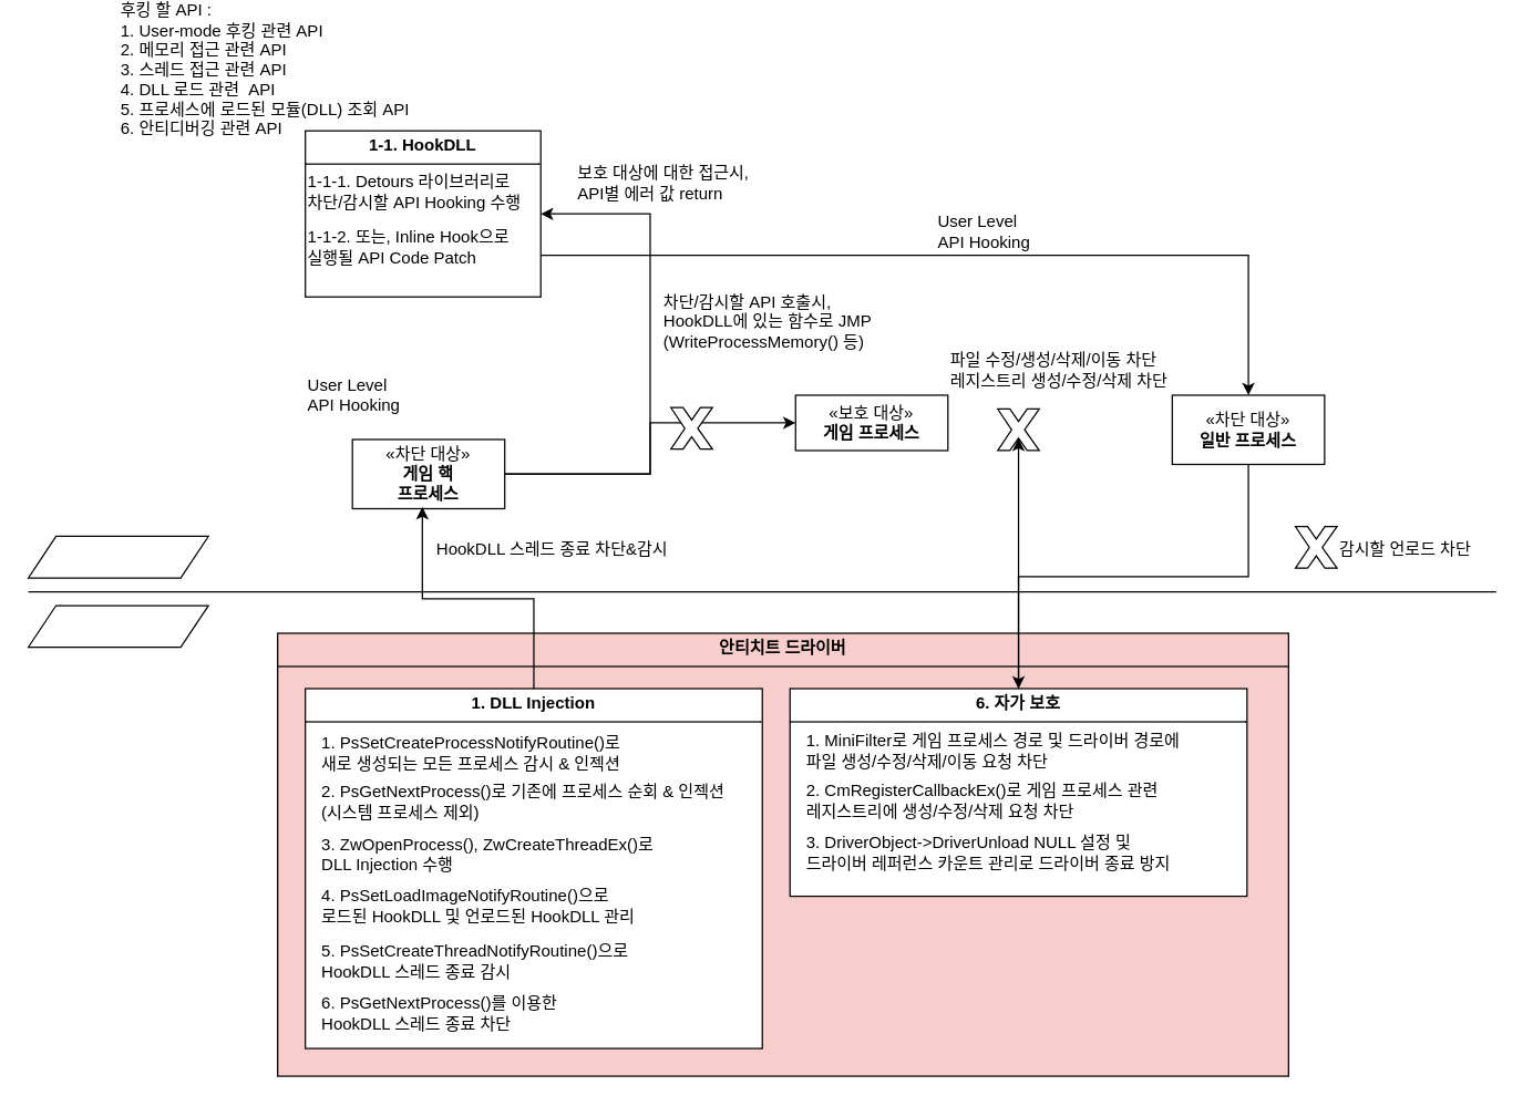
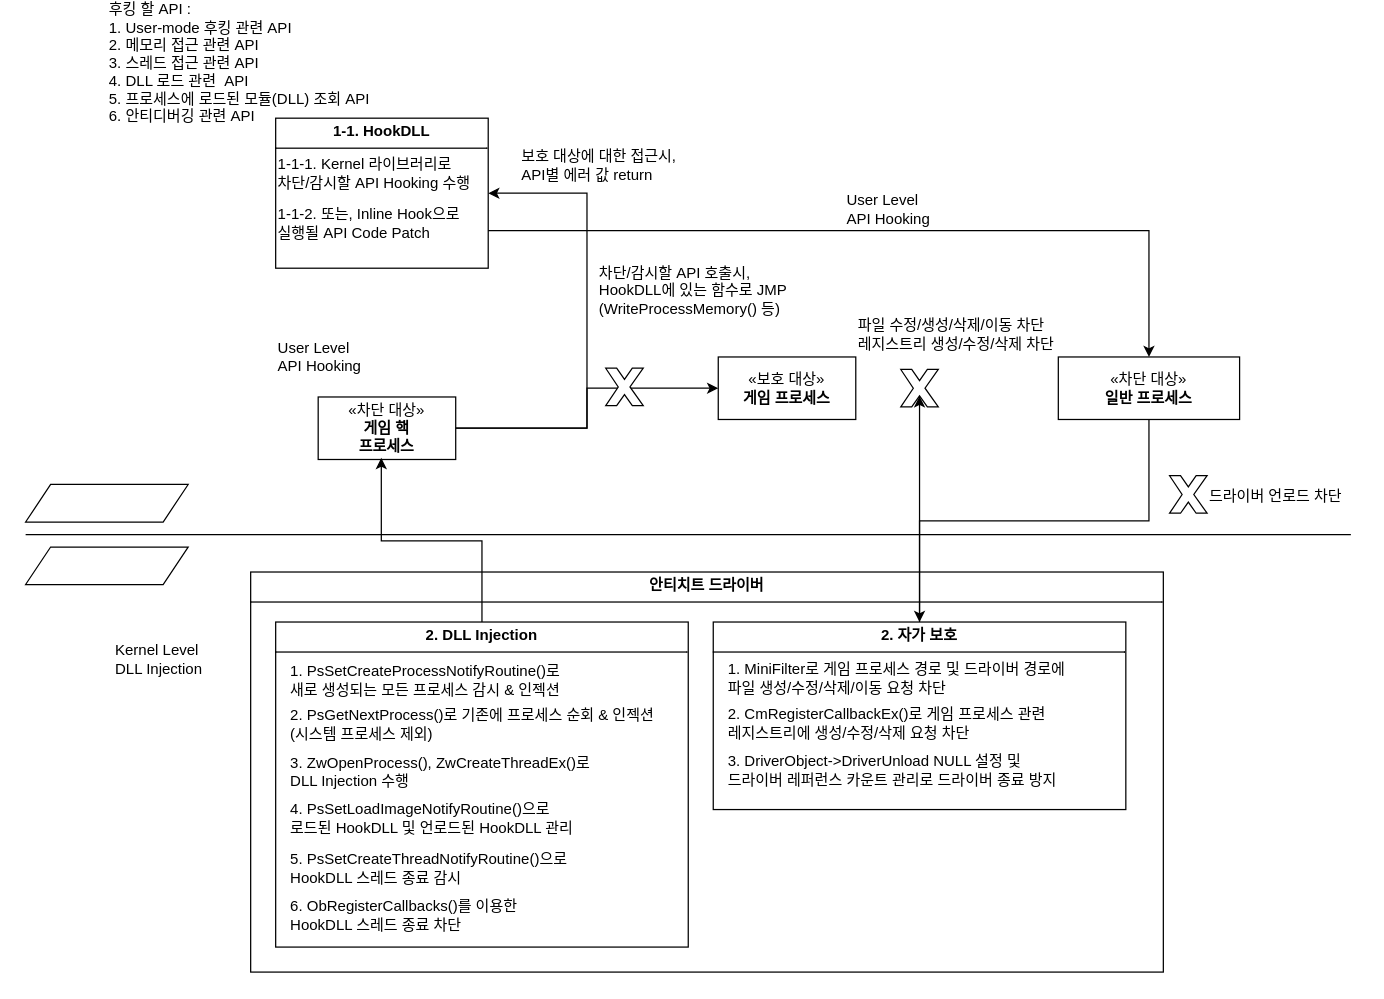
  <mxCell id="0" />
  <mxCell id="1" parent="0" />
- <mxCell id="2" value="&lt;p style=&quot;margin:0px;margin-top:4px;text-align:center;&quot;&gt;&lt;b&gt;안티치트 드라이버&lt;/b&gt;&lt;/p&gt;&lt;hr size=&quot;1&quot; style=&quot;border-style:solid;&quot;&gt;&lt;div style=&quot;height:2px;&quot;&gt;&lt;/div&gt;" style="verticalAlign=top;align=left;overflow=fill;html=1;whiteSpace=wrap;fillColor=#f8cecc;" vertex="1" parent="1"><mxGeometry x="200" y="452" width="730" height="320" as="geometry" /></mxCell>
- <mxCell id="3" value="«보호 대상»&lt;br&gt;&lt;b&gt;게임 프로세스&lt;/b&gt;" style="html=1;whiteSpace=wrap;" vertex="1" parent="1"><mxGeometry x="574" y="280" width="110" height="40" as="geometry" /></mxCell>
+ <mxCell id="2" value="&lt;p style=&quot;margin:0px;margin-top:4px;text-align:center;&quot;&gt;&lt;b&gt;안티치트 드라이버&lt;/b&gt;&lt;/p&gt;&lt;hr size=&quot;1&quot; style=&quot;border-style:solid;&quot;&gt;&lt;div style=&quot;height:2px;&quot;&gt;&lt;/div&gt;" style="verticalAlign=top;align=left;overflow=fill;html=1;whiteSpace=wrap;" vertex="1" parent="1"><mxGeometry x="200" y="452" width="730" height="320" as="geometry" /></mxCell>
+ <mxCell id="3" value="«보호 대상»&lt;br&gt;&lt;b&gt;게임 프로세스&lt;/b&gt;" style="html=1;whiteSpace=wrap;" vertex="1" parent="1"><mxGeometry x="574" y="280" width="110" height="50" as="geometry" /></mxCell>
  <mxCell id="4" value="" style="endArrow=none;html=1;rounded=0;" edge="1" parent="1"><mxGeometry width="50" height="50" relative="1" as="geometry"><mxPoint x="20" y="422" as="sourcePoint" /><mxPoint x="1080" y="422" as="targetPoint" /></mxGeometry></mxCell>
  <mxCell id="5" style="edgeStyle=orthogonalEdgeStyle;rounded=0;orthogonalLoop=1;jettySize=auto;html=1;entryX=1;entryY=0.5;entryDx=0;entryDy=0;exitX=1;exitY=0.5;exitDx=0;exitDy=0;" edge="1" parent="1" target="9"><mxGeometry relative="1" as="geometry"><mxPoint x="363" y="337" as="sourcePoint" /><mxPoint x="389" y="182" as="targetPoint" /><Array as="points"><mxPoint x="469" y="337" /><mxPoint x="469" y="149" /></Array></mxGeometry></mxCell>
  <mxCell id="6" style="edgeStyle=orthogonalEdgeStyle;rounded=0;orthogonalLoop=1;jettySize=auto;html=1;" edge="1" parent="1" source="7" target="3"><mxGeometry relative="1" as="geometry" /></mxCell>
  <mxCell id="7" value="«차단 대상»&lt;br&gt;&lt;b&gt;게임 핵&lt;/b&gt;&lt;div&gt;&lt;b&gt;프로세스&lt;/b&gt;&lt;/div&gt;" style="html=1;whiteSpace=wrap;" vertex="1" parent="1"><mxGeometry x="254" y="312" width="110" height="50" as="geometry" /></mxCell>
  <mxCell id="8" value="" style="group" vertex="1" connectable="0" parent="1"><mxGeometry x="219.999" y="89" width="170.001" height="120" as="geometry" /></mxCell>
  <mxCell id="9" value="&lt;p style=&quot;margin:0px;margin-top:4px;text-align:center;&quot;&gt;&lt;b&gt;1-1. HookDLL&lt;/b&gt;&lt;/p&gt;&lt;hr size=&quot;1&quot; style=&quot;border-style:solid;&quot;&gt;&lt;div style=&quot;height:2px;&quot;&gt;&lt;/div&gt;" style="verticalAlign=top;align=left;overflow=fill;html=1;whiteSpace=wrap;" vertex="1" parent="8"><mxGeometry x="0.001" width="170" height="120" as="geometry" /></mxCell>
- <mxCell id="10" value="1-1-1. Detours 라이브러리로&lt;div&gt;차단/감시할 API Hooking 수행&lt;/div&gt;" style="text;html=1;align=left;verticalAlign=middle;whiteSpace=wrap;rounded=0;" vertex="1" parent="8"><mxGeometry y="39" width="170" height="10" as="geometry" /></mxCell>
+ <mxCell id="10" value="1-1-1. Kernel 라이브러리로&lt;div&gt;차단/감시할 API Hooking 수행&lt;/div&gt;" style="text;html=1;align=left;verticalAlign=middle;whiteSpace=wrap;rounded=0;" vertex="1" parent="8"><mxGeometry y="39" width="170" height="10" as="geometry" /></mxCell>
  <mxCell id="11" value="1-1-2. 또는, Inline Hook으로 실행될 API Code Patch" style="text;html=1;align=left;verticalAlign=middle;whiteSpace=wrap;rounded=0;" vertex="1" parent="8"><mxGeometry y="79" width="154.545" height="10" as="geometry" /></mxCell>
  <mxCell id="12" value="&lt;div&gt;차단/감시할 API 호출시, HookDLL에 있는 함수로 JMP&lt;/div&gt;&lt;div&gt;(&lt;span style=&quot;background-color: transparent; color: light-dark(rgb(0, 0, 0), rgb(255, 255, 255));&quot;&gt;WriteProcessMemory() 등&lt;/span&gt;&lt;span style=&quot;background-color: transparent; color: light-dark(rgb(0, 0, 0), rgb(255, 255, 255));&quot;&gt;)&lt;/span&gt;&lt;/div&gt;" style="text;html=1;align=left;verticalAlign=middle;whiteSpace=wrap;rounded=0;" vertex="1" parent="1"><mxGeometry x="477" y="202" width="164.55" height="50" as="geometry" /></mxCell>
  <mxCell id="13" style="edgeStyle=orthogonalEdgeStyle;rounded=0;orthogonalLoop=1;jettySize=auto;html=1;" edge="1" parent="1" source="14" target="22"><mxGeometry relative="1" as="geometry" /></mxCell>
- <mxCell id="14" value="«차단 대상»&lt;br&gt;&lt;b&gt;일반 프로세스&lt;/b&gt;" style="html=1;whiteSpace=wrap;" vertex="1" parent="1"><mxGeometry x="846" y="280" width="110" height="50" as="geometry" /></mxCell>
+ <mxCell id="14" value="«차단 대상»&lt;br&gt;&lt;b&gt;일반 프로세스&lt;/b&gt;" style="html=1;whiteSpace=wrap;" vertex="1" parent="1"><mxGeometry x="846" y="280" width="145" height="50" as="geometry" /></mxCell>
  <mxCell id="15" style="edgeStyle=orthogonalEdgeStyle;rounded=0;orthogonalLoop=1;jettySize=auto;html=1;entryX=0.459;entryY=0.974;entryDx=0;entryDy=0;entryPerimeter=0;" edge="1" parent="1" source="16" target="7"><mxGeometry relative="1" as="geometry"><mxPoint x="420" y="332" as="targetPoint" /></mxGeometry></mxCell>
- <mxCell id="16" value="&lt;p style=&quot;margin:0px;margin-top:4px;text-align:center;&quot;&gt;&lt;b&gt;1. DLL Injection&lt;/b&gt;&lt;/p&gt;&lt;hr size=&quot;1&quot; style=&quot;border-style:solid;&quot;&gt;&lt;div style=&quot;height:2px;&quot;&gt;&lt;/div&gt;" style="verticalAlign=top;align=left;overflow=fill;html=1;whiteSpace=wrap;" vertex="1" parent="1"><mxGeometry x="220" y="492" width="330" height="260" as="geometry" /></mxCell>
+ <mxCell id="16" value="&lt;p style=&quot;margin:0px;margin-top:4px;text-align:center;&quot;&gt;&lt;b&gt;2. DLL Injection&lt;/b&gt;&lt;/p&gt;&lt;hr size=&quot;1&quot; style=&quot;border-style:solid;&quot;&gt;&lt;div style=&quot;height:2px;&quot;&gt;&lt;/div&gt;" style="verticalAlign=top;align=left;overflow=fill;html=1;whiteSpace=wrap;" vertex="1" parent="1"><mxGeometry x="220" y="492" width="330" height="260" as="geometry" /></mxCell>
  <mxCell id="17" value="1.&amp;nbsp;PsSetCreateProcessNotifyRoutine()로&amp;nbsp;&lt;div&gt;새로 생성되는 모든 프로세스 감시 &amp;amp; 인젝션&lt;/div&gt;" style="text;html=1;align=left;verticalAlign=middle;whiteSpace=wrap;rounded=0;" vertex="1" parent="1"><mxGeometry x="230" y="532.005" width="320" height="13.846" as="geometry" /></mxCell>
  <mxCell id="18" value="2.&amp;nbsp;PsGetNextProcess()로 기존에 프로세스 순회 &amp;amp; 인젝션 (시스템 프로세스 제외)&amp;nbsp;" style="text;html=1;align=left;verticalAlign=middle;whiteSpace=wrap;rounded=0;" vertex="1" parent="1"><mxGeometry x="230" y="567" width="310" height="13.85" as="geometry" /></mxCell>
  <mxCell id="19" value="3.&amp;nbsp;&lt;span style=&quot;background-color: transparent; color: light-dark(rgb(0, 0, 0), rgb(255, 255, 255));&quot;&gt;ZwOpenProcess(), ZwCreateThreadEx()로&lt;/span&gt;&lt;div&gt;&lt;span style=&quot;background-color: transparent; color: light-dark(rgb(0, 0, 0), rgb(255, 255, 255));&quot;&gt;DLL Injection 수행&lt;/span&gt;&lt;/div&gt;" style="text;html=1;align=left;verticalAlign=middle;whiteSpace=wrap;rounded=0;" vertex="1" parent="1"><mxGeometry x="230" y="605.002" width="300" height="13.846" as="geometry" /></mxCell>
  <mxCell id="20" value="4.&amp;nbsp;&lt;span style=&quot;background-color: transparent; color: light-dark(rgb(0, 0, 0), rgb(255, 255, 255));&quot;&gt;PsSetLoadImageNotifyRoutine()으로&lt;/span&gt;&lt;div&gt;&lt;span style=&quot;background-color: transparent; color: light-dark(rgb(0, 0, 0), rgb(255, 255, 255));&quot;&gt;로드된 HookDLL 및 언로드된 HookDLL 관리&lt;/span&gt;&lt;/div&gt;" style="text;html=1;align=left;verticalAlign=middle;whiteSpace=wrap;rounded=0;" vertex="1" parent="1"><mxGeometry x="230" y="642.002" width="300" height="13.846" as="geometry" /></mxCell>
  <mxCell id="21" value="5.&amp;nbsp;&lt;span style=&quot;color: rgba(0, 0, 0, 0); font-family: monospace; font-size: 0px; text-wrap-mode: nowrap;&quot;&gt;%3CmxGraphModel%3E%3Croot%3E%3CmxCell%20id%3D%220%22%2F%3E%3CmxCell%20id%3D%221%22%20parent%3D%220%22%2F%3E%3CmxCell%20id%3D%222%22%20value%3D%224.%26amp%3Bnbsp%3B%26lt%3Bspan%20style%3D%26quot%3Bbackground-color%3A%20transparent%3B%20color%3A%20light-dark(rgb(0%2C%200%2C%200)%2C%20rgb(255%2C%20255%2C%20255))%3B%26quot%3B%26gt%3BPsSetLoadImageNotifyRoutine()%EC%9C%BC%EB%A1%9C%26lt%3B%2Fspan%26gt%3B%26lt%3Bdiv%26gt%3B%26lt%3Bspan%20style%3D%26quot%3Bbackground-color%3A%20transparent%3B%20color%3A%20light-dark(rgb(0%2C%200%2C%200)%2C%20rgb(255%2C%20255%2C%20255))%3B%26quot%3B%26gt%3B%EB%A1%9C%EB%93%9C%EB%90%9C%20HookDLL%20%EB%B0%8F%20%EC%96%B8%EB%A1%9C%EB%93%9C%EB%90%9C%20HookDll%20%EA%B4%80%EB%A6%AC%26lt%3B%2Fspan%26gt%3B%26lt%3B%2Fdiv%26gt%3B%22%20style%3D%22text%3Bhtml%3D1%3Balign%3Dleft%3BverticalAlign%3Dmiddle%3BwhiteSpace%3Dwrap%3Brounded%3D0%3B%22%20vertex%3D%221%22%20parent%3D%221%22%3E%3CmxGeometry%20x%3D%22250%22%20y%3D%22660.002%22%20width%3D%22300%22%20height%3D%2213.846%22%20as%3D%22geometry%22%2F%3E%3C%2FmxCell%3E%3C%2Froot%3E%3C%2FmxGraphModel%3E&lt;/span&gt;PsSetCreateThreadNotifyRoutine()으로&lt;div&gt;HookDLL 스레드 종료 감시&amp;nbsp;&lt;/div&gt;" style="text;html=1;align=left;verticalAlign=middle;whiteSpace=wrap;rounded=0;" vertex="1" parent="1"><mxGeometry x="230" y="682.002" width="300" height="13.846" as="geometry" /></mxCell>
- <mxCell id="22" value="&lt;p style=&quot;margin:0px;margin-top:4px;text-align:center;&quot;&gt;&lt;b&gt;6. 자가 보호&lt;/b&gt;&lt;/p&gt;&lt;hr size=&quot;1&quot; style=&quot;border-style:solid;&quot;&gt;&lt;div style=&quot;height:2px;&quot;&gt;&lt;/div&gt;" style="verticalAlign=top;align=left;overflow=fill;html=1;whiteSpace=wrap;" vertex="1" parent="1"><mxGeometry x="570" y="492" width="330" height="150" as="geometry" /></mxCell>
+ <mxCell id="22" value="&lt;p style=&quot;margin:0px;margin-top:4px;text-align:center;&quot;&gt;&lt;b&gt;2. 자가 보호&lt;/b&gt;&lt;/p&gt;&lt;hr size=&quot;1&quot; style=&quot;border-style:solid;&quot;&gt;&lt;div style=&quot;height:2px;&quot;&gt;&lt;/div&gt;" style="verticalAlign=top;align=left;overflow=fill;html=1;whiteSpace=wrap;" vertex="1" parent="1"><mxGeometry x="570" y="492" width="330" height="150" as="geometry" /></mxCell>
  <mxCell id="23" value="1. MiniFilter로 게임 프로세스 경로 및 드라이버 경로에&lt;br&gt;&lt;div&gt;파일 생성/수정/삭제/이동 요청 차단&lt;/div&gt;" style="text;html=1;align=left;verticalAlign=middle;whiteSpace=wrap;rounded=0;" vertex="1" parent="1"><mxGeometry x="580" y="532" width="320" height="10" as="geometry" /></mxCell>
  <mxCell id="24" value="2.&amp;nbsp;CmRegisterCallbackEx()로 게임 프로세스 관련&lt;div&gt;레지스트리에 생성/수정&lt;span style=&quot;background-color: transparent; color: light-dark(rgb(0, 0, 0), rgb(255, 255, 255));&quot;&gt;/삭제 요청 차단&lt;/span&gt;&lt;/div&gt;" style="text;html=1;align=left;verticalAlign=middle;whiteSpace=wrap;rounded=0;" vertex="1" parent="1"><mxGeometry x="580" y="568" width="300" height="10" as="geometry" /></mxCell>
- <mxCell id="25" value="6.&amp;nbsp;PsGetNextProcess()를 이용한&lt;div&gt;HookDLL 스레드 종료 차단&lt;/div&gt;" style="text;html=1;align=left;verticalAlign=middle;whiteSpace=wrap;rounded=0;" vertex="1" parent="1"><mxGeometry x="230" y="722" width="300" height="10" as="geometry" /></mxCell>
+ <mxCell id="25" value="6.&amp;nbsp;ObRegisterCallbacks()를 이용한&lt;div&gt;HookDLL 스레드 종료 차단&lt;/div&gt;" style="text;html=1;align=left;verticalAlign=middle;whiteSpace=wrap;rounded=0;" vertex="1" parent="1"><mxGeometry x="230" y="722" width="300" height="10" as="geometry" /></mxCell>
  <mxCell id="26" value="" style="shape=parallelogram;perimeter=parallelogramPerimeter;whiteSpace=wrap;html=1;fixedSize=1;" vertex="1" parent="1"><mxGeometry x="20" y="432" width="130" height="30" as="geometry" /></mxCell>
  <mxCell id="27" value="" style="shape=parallelogram;perimeter=parallelogramPerimeter;whiteSpace=wrap;html=1;fixedSize=1;" vertex="1" parent="1"><mxGeometry x="20" y="382" width="130" height="30" as="geometry" /></mxCell>
  <mxCell id="28" value="3.&amp;nbsp;DriverObject-&amp;gt;DriverUnload NULL 설정 및&lt;br&gt;드라이버 레퍼런스 카운트 관리로 드라이버 종료 방지" style="text;html=1;align=left;verticalAlign=middle;whiteSpace=wrap;rounded=0;" vertex="1" parent="1"><mxGeometry x="580" y="605.85" width="300" height="10" as="geometry" /></mxCell>
  <mxCell id="29" value="" style="verticalLabelPosition=bottom;verticalAlign=top;html=1;shape=mxgraph.basic.x" vertex="1" parent="1"><mxGeometry x="720" y="290" width="30" height="30" as="geometry" /></mxCell>
  <mxCell id="30" style="edgeStyle=orthogonalEdgeStyle;rounded=0;orthogonalLoop=1;jettySize=auto;html=1;entryX=0.5;entryY=0.71;entryDx=0;entryDy=0;entryPerimeter=0;" edge="1" parent="1" source="22" target="29"><mxGeometry relative="1" as="geometry" /></mxCell>
  <mxCell id="31" value="" style="verticalLabelPosition=bottom;verticalAlign=top;html=1;shape=mxgraph.basic.x" vertex="1" parent="1"><mxGeometry x="935" y="374.99" width="30" height="30" as="geometry" /></mxCell>
  <mxCell id="32" value="파일 수정/생성/삭제/이동 차단&lt;div&gt;레지스트리 생성/수정/삭제 차단&lt;/div&gt;" style="text;html=1;align=left;verticalAlign=middle;whiteSpace=wrap;rounded=0;" vertex="1" parent="1"><mxGeometry x="684" y="257" width="280" height="10" as="geometry" /></mxCell>
- <mxCell id="33" value="&lt;div&gt;&lt;div&gt;감시할 언로드 차단&lt;/div&gt;&lt;/div&gt;" style="text;html=1;align=left;verticalAlign=middle;whiteSpace=wrap;rounded=0;" vertex="1" parent="1"><mxGeometry x="965" y="386.92" width="120" height="10" as="geometry" /></mxCell>
+ <mxCell id="33" value="&lt;div&gt;&lt;div&gt;드라이버 언로드 차단&lt;/div&gt;&lt;/div&gt;" style="text;html=1;align=left;verticalAlign=middle;whiteSpace=wrap;rounded=0;" vertex="1" parent="1"><mxGeometry x="965" y="386.92" width="120" height="10" as="geometry" /></mxCell>
  <mxCell id="34" value="" style="verticalLabelPosition=bottom;verticalAlign=top;html=1;shape=mxgraph.basic.x" vertex="1" parent="1"><mxGeometry x="484" y="289" width="30" height="30" as="geometry" /></mxCell>
+ <mxCell id="35" value="Kernel Level DLL Injection" style="text;html=1;align=left;verticalAlign=middle;whiteSpace=wrap;rounded=0;" vertex="1" parent="1"><mxGeometry x="90" y="512" width="74.55" height="20" as="geometry" /></mxCell>
  <mxCell id="36" value="User Level&lt;div&gt;API Hooking&lt;/div&gt;" style="text;html=1;align=left;verticalAlign=middle;whiteSpace=wrap;rounded=0;" vertex="1" parent="1"><mxGeometry x="220" y="270" width="74.55" height="20" as="geometry" /></mxCell>
- <mxCell id="37" value="HookDLL 스레드 종료 차단&amp;amp;감시" style="text;html=1;align=left;verticalAlign=middle;whiteSpace=wrap;rounded=0;" vertex="1" parent="1"><mxGeometry x="313" y="381.92" width="187" height="20" as="geometry" /></mxCell>
  <mxCell id="38" value="보호 대상에 대한 접근시,&lt;div&gt;API별 에러 값 return&lt;/div&gt;" style="text;html=1;align=left;verticalAlign=middle;whiteSpace=wrap;rounded=0;" vertex="1" parent="1"><mxGeometry x="415.45" y="102" width="154.55" height="50" as="geometry" /></mxCell>
  <mxCell id="39" style="edgeStyle=orthogonalEdgeStyle;rounded=0;orthogonalLoop=1;jettySize=auto;html=1;exitX=1;exitY=0.75;exitDx=0;exitDy=0;entryX=0.5;entryY=0;entryDx=0;entryDy=0;" edge="1" parent="1" source="9" target="14"><mxGeometry relative="1" as="geometry" /></mxCell>
  <mxCell id="40" value="User Level&lt;div&gt;API Hooking&lt;/div&gt;" style="text;html=1;align=left;verticalAlign=middle;whiteSpace=wrap;rounded=0;" vertex="1" parent="1"><mxGeometry x="675.45" y="152" width="74.55" height="20" as="geometry" /></mxCell>
  <mxCell id="41" value="후킹 할 API :&lt;div&gt;1. User-mode 후킹 관련 API&lt;br&gt;&lt;div&gt;2. 메모리 접근 관련 API&amp;nbsp;&lt;/div&gt;&lt;div&gt;3. 스레드 접근 관련 API&lt;/div&gt;&lt;div&gt;&lt;span style=&quot;background-color: transparent; color: light-dark(rgb(0, 0, 0), rgb(255, 255, 255));&quot;&gt;4. DLL 로드 관련&amp;nbsp; API&lt;/span&gt;&lt;/div&gt;&lt;/div&gt;&lt;div&gt;5. 프로세스에 로드된 모듈(DLL) 조회 API&lt;/div&gt;&lt;div&gt;6. 안티디버깅 관련 API&lt;/div&gt;" style="text;html=1;align=left;verticalAlign=middle;whiteSpace=wrap;rounded=0;" vertex="1" parent="1"><mxGeometry x="85" y="20" width="241.55" height="50" as="geometry" /></mxCell>
